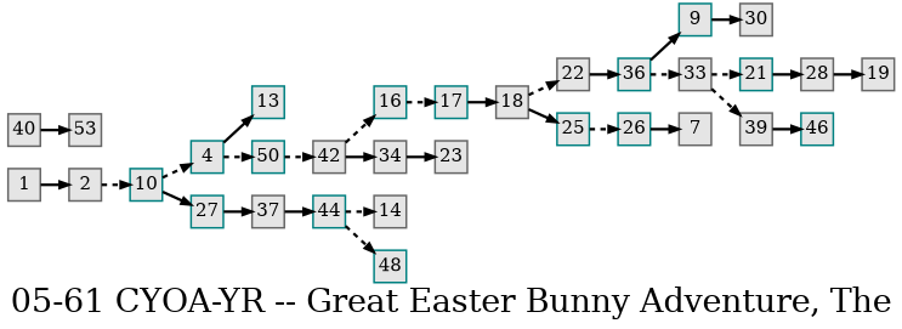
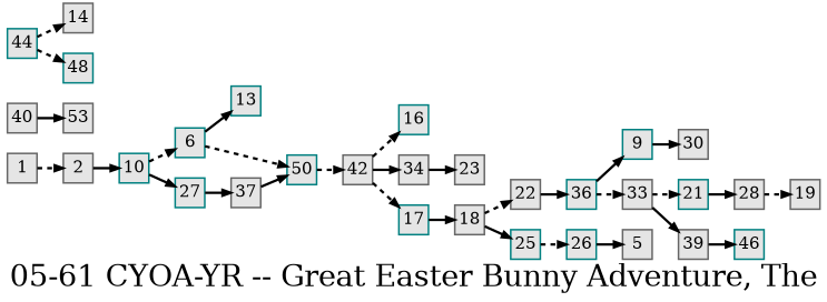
  digraph {
    fontsize=36
    label="05-61 CYOA-YR -- Great Easter Bunny Adventure, The"
    nodesep=0.35
    ordering=out
    rankdir=LR
    ranksep=0.45
    node [color=gray40 fillcolor=grey90 fixedsize=true fontsize=20 labelfloat=true margin="0,0" penwidth=2 regular=true shape=rect style=filled]
    edge [fontsize=12 labelfloat=true penwidth=3 style=bold]
    1
    2
    10 [color=teal]
-   6 [color=teal label=4]
+   6 [color=teal]
    27 [color=teal]
    13 [color=teal]
    50 [color=teal]
    37
    42
    16 [color=teal]
    34
    9 [color=teal]
    30
    40
    53
    44 [color=teal]
    17 [color=teal]
    18
    22
    25 [color=teal]
    36 [color=teal]
    26 [color=teal]
    33
-   5 [label=7]
+   5
    21 [color=teal]
    28
    19
    39
    14
    48 [color=teal]
    46 [color=teal]
    n32 [label=23]
-   1 -> 2
-   2 -> 10 [style=dashed]
+   1 -> 2 [style=dashed]
+   2 -> 10
    10 -> 6 [style=dashed]
    10 -> 27
    6 -> 13
    6 -> 50 [style=dashed]
    27 -> 37
    50 -> 42 [style=dashed]
-   37 -> 44
+   37 -> 50
    42 -> 16 [style=dashed]
    42 -> 34
-   16 -> 17 [style=dashed]
+   42 -> 17 [style=dashed]
    34 -> n32
    9 -> 30
    40 -> 53
    44 -> 14 [style=dashed]
    44 -> 48 [style=dashed]
    17 -> 18
    18 -> 22 [style=dashed]
    18 -> 25
    22 -> 36
    25 -> 26 [style=dashed]
    36 -> 9
    36 -> 33 [style=dashed]
    26 -> 5
    33 -> 21 [style=dashed]
-   33 -> 39 [style=dashed]
+   33 -> 39
    21 -> 28
-   28 -> 19
+   28 -> 19 [style=dashed]
    39 -> 46
  }
